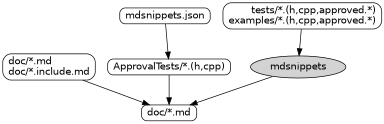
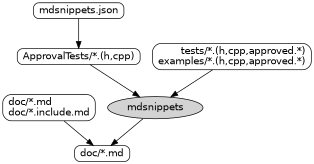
  digraph {
    fontname="DejaVu Sans"
    rankdir=TB
    node [fontname="DejaVu Sans" fontsize=14 shape=box style=rounded]
    edge [fontname="DejaVu Sans" fontsize=14]
    mdsnippets [fillcolor=lightgray height=0.25 shape=oval style=filled]
    n2 [height=0.25 label="doc/*.md"]
    n3 [height=0.25 label="doc/*.md\ldoc/*.include.md"]
    n4 [height=0.25 label="ApprovalTests/*.(h,cpp)"]
    n5 [height=0.25 label="tests/*.(h,cpp,approved.*)\rexamples/*.(h,cpp,approved.*)"]
    n6 [height=0.25 label="mdsnippets.json"]
    mdsnippets -> n2
    n3 -> n2
-   n4 -> n2
+   n4 -> mdsnippets
    n5 -> mdsnippets
    n6 -> n4
  }
